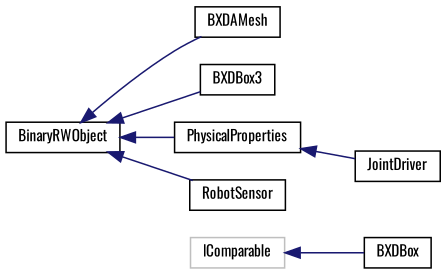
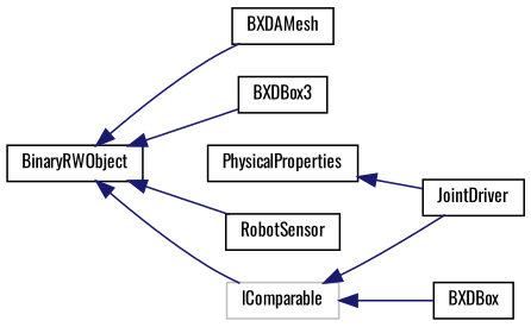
  digraph {
    fontname=Oswald
    rankdir=LR
    node [color=black fillcolor=white fontname=Oswald fontsize=10 shape=record style=filled]
    edge [color=midnightblue dir=back fontname=Oswald fontsize=10 labelfontname=Helvetica labelfontsize=10 style=solid]
    n1 [height=0.2 label=BinaryRWObject width=0.4]
    n2 [height=0.2 label=BXDAMesh width=0.4]
    n3 [height=0.2 label=BXDBox3 width=0.4]
    n4 [height=0.2 label=PhysicalProperties width=0.4]
    n5 [height=0.2 label=RobotSensor width=0.4]
    n6 [height=0.2 label=JointDriver width=0.4]
    n7 [color=grey75 height=0.2 label=IComparable width=0.4]
    n8 [height=0.2 label=BXDBox width=0.4]
    n1 -> n2
    n1 -> n3
-   n1 -> n4
+   n1 -> n7
    n1 -> n5
    n4 -> n6
+   n7 -> n6
    n7 -> n8
  }
